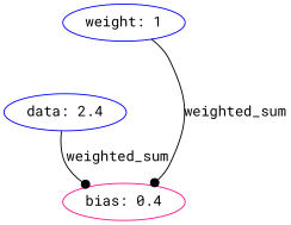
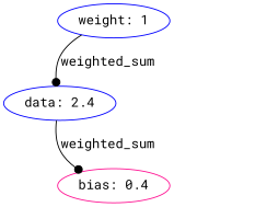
  digraph {
    fontname="Roboto Mono"
    node [color=blue fontname="Roboto Mono"]
    edge [arrowhead=dot fontname="Roboto Mono"]
    n1 [label="weight: 1"]
    n2 [label="data: 2.4"]
    n3 [color=deeppink label="bias: 0.4"]
-   n1 -> n3 [label=weighted_sum]
+   n1 -> n2 [label=weighted_sum]
    n2 -> n3 [label=weighted_sum]
  }
